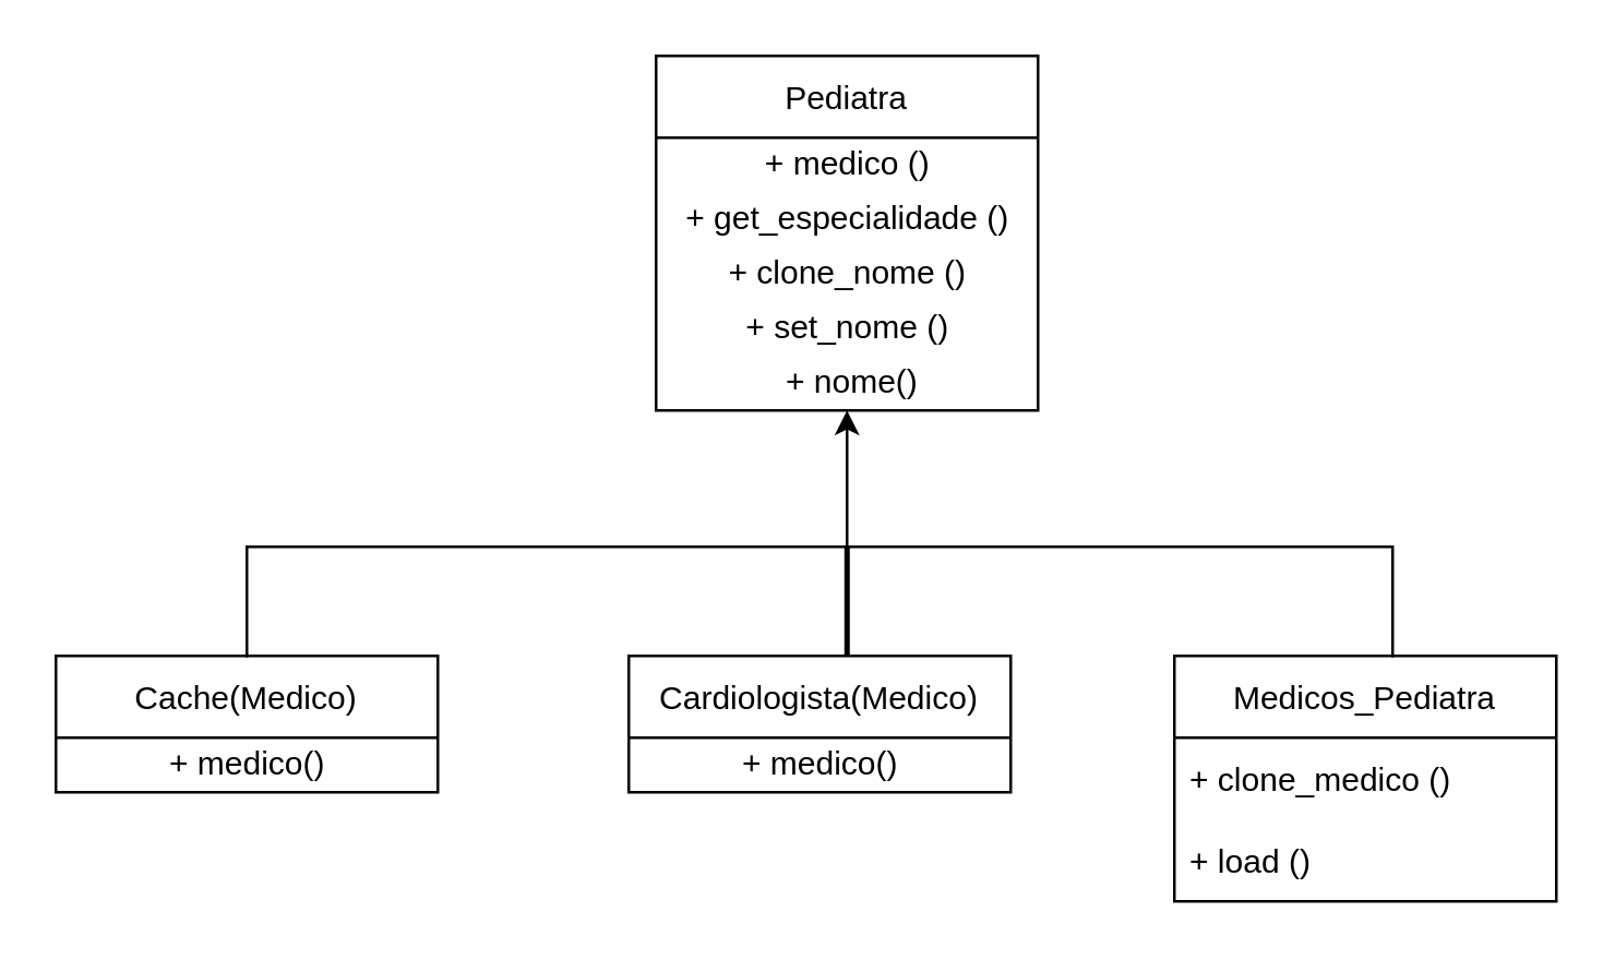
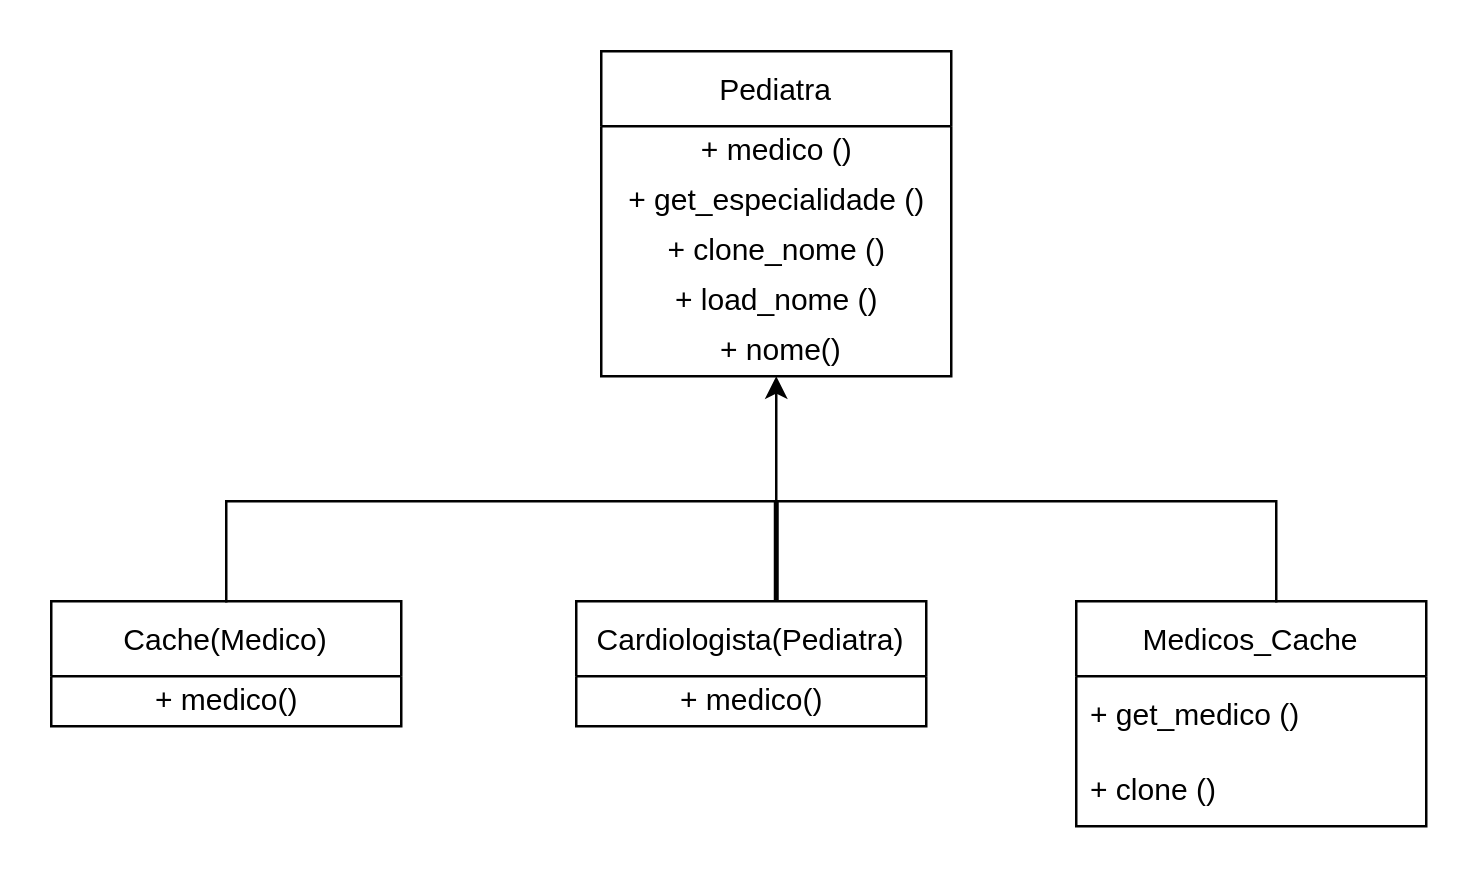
  <mxCell id="0" />
  <mxCell id="1" parent="0" />
  <mxCell id="2" value="Cache(Medico)" style="swimlane;fontStyle=0;childLayout=stackLayout;horizontal=1;startSize=30;horizontalStack=0;resizeParent=1;resizeParentMax=0;resizeLast=0;collapsible=1;marginBottom=0;" parent="1" vertex="1"><mxGeometry x="20" y="240" width="140" height="50" as="geometry" /></mxCell>
  <mxCell id="3" value="&lt;font style=&quot;vertical-align: inherit&quot;&gt;&lt;font style=&quot;vertical-align: inherit&quot;&gt;&lt;font style=&quot;vertical-align: inherit&quot;&gt;&lt;font style=&quot;vertical-align: inherit&quot;&gt;&lt;font style=&quot;vertical-align: inherit&quot;&gt;&lt;font style=&quot;vertical-align: inherit&quot;&gt;&lt;font style=&quot;vertical-align: inherit&quot;&gt;&lt;font style=&quot;vertical-align: inherit&quot;&gt;&lt;font style=&quot;vertical-align: inherit&quot;&gt;&lt;font style=&quot;vertical-align: inherit&quot;&gt;+ medico()&lt;/font&gt;&lt;/font&gt;&lt;/font&gt;&lt;/font&gt;&lt;/font&gt;&lt;/font&gt;&lt;/font&gt;&lt;/font&gt;&lt;/font&gt;&lt;/font&gt;" style="text;html=1;align=center;verticalAlign=middle;resizable=0;points=[];autosize=1;strokeColor=none;fillColor=none;" parent="2" vertex="1"><mxGeometry y="30" width="140" height="20" as="geometry" /></mxCell>
- <mxCell id="4" value="Cardiologista(Medico)" style="swimlane;fontStyle=0;childLayout=stackLayout;horizontal=1;startSize=30;horizontalStack=0;resizeParent=1;resizeParentMax=0;resizeLast=0;collapsible=1;marginBottom=0;" parent="1" vertex="1"><mxGeometry x="230" y="240" width="140" height="50" as="geometry" /></mxCell>
+ <mxCell id="4" value="Cardiologista(Pediatra)" style="swimlane;fontStyle=0;childLayout=stackLayout;horizontal=1;startSize=30;horizontalStack=0;resizeParent=1;resizeParentMax=0;resizeLast=0;collapsible=1;marginBottom=0;" parent="1" vertex="1"><mxGeometry x="230" y="240" width="140" height="50" as="geometry" /></mxCell>
  <mxCell id="5" value="&lt;font style=&quot;vertical-align: inherit&quot;&gt;&lt;font style=&quot;vertical-align: inherit&quot;&gt;+ medico()&lt;/font&gt;&lt;/font&gt;" style="text;html=1;align=center;verticalAlign=middle;resizable=0;points=[];autosize=1;strokeColor=none;fillColor=none;" parent="4" vertex="1"><mxGeometry y="30" width="140" height="20" as="geometry" /></mxCell>
  <mxCell id="6" value="Pediatra" style="swimlane;fontStyle=0;childLayout=stackLayout;horizontal=1;startSize=30;horizontalStack=0;resizeParent=1;resizeParentMax=0;resizeLast=0;collapsible=1;marginBottom=0;" parent="1" vertex="1"><mxGeometry x="240" y="20" width="140" height="130" as="geometry" /></mxCell>
  <mxCell id="7" value="+ medico ()" style="text;html=1;align=center;verticalAlign=middle;resizable=0;points=[];autosize=1;strokeColor=none;fillColor=none;" vertex="1" parent="6"><mxGeometry y="30" width="140" height="20" as="geometry" /></mxCell>
  <mxCell id="8" value="+ get_especialidade ()" style="text;html=1;align=center;verticalAlign=middle;resizable=0;points=[];autosize=1;strokeColor=none;fillColor=none;" vertex="1" parent="6"><mxGeometry y="50" width="140" height="20" as="geometry" /></mxCell>
  <mxCell id="9" value="+ clone_nome ()" style="text;html=1;align=center;verticalAlign=middle;resizable=0;points=[];autosize=1;strokeColor=none;fillColor=none;" vertex="1" parent="6"><mxGeometry y="70" width="140" height="20" as="geometry" /></mxCell>
- <mxCell id="10" value="+ set_nome ()" style="text;html=1;align=center;verticalAlign=middle;resizable=0;points=[];autosize=1;strokeColor=none;fillColor=none;" vertex="1" parent="6"><mxGeometry y="90" width="140" height="20" as="geometry" /></mxCell>
+ <mxCell id="10" value="+ load_nome ()" style="text;html=1;align=center;verticalAlign=middle;resizable=0;points=[];autosize=1;strokeColor=none;fillColor=none;" vertex="1" parent="6"><mxGeometry y="90" width="140" height="20" as="geometry" /></mxCell>
  <mxCell id="11" value="&amp;nbsp;+ nome()" style="text;html=1;align=center;verticalAlign=middle;resizable=0;points=[];autosize=1;strokeColor=none;fillColor=none;" vertex="1" parent="6"><mxGeometry y="110" width="140" height="20" as="geometry" /></mxCell>
- <mxCell id="12" value="Medicos_Pediatra" style="swimlane;fontStyle=0;childLayout=stackLayout;horizontal=1;startSize=30;horizontalStack=0;resizeParent=1;resizeParentMax=0;resizeLast=0;collapsible=1;marginBottom=0;" vertex="1" parent="1"><mxGeometry x="430" y="240" width="140" height="90" as="geometry" /></mxCell>
- <mxCell id="13" value="+ clone_medico ()" style="text;strokeColor=none;fillColor=none;align=left;verticalAlign=middle;spacingLeft=4;spacingRight=4;overflow=hidden;points=[[0,0.5],[1,0.5]];portConstraint=eastwest;rotatable=0;" vertex="1" parent="12"><mxGeometry y="30" width="140" height="30" as="geometry" /></mxCell>
- <mxCell id="14" value="+ load ()" style="text;strokeColor=none;fillColor=none;align=left;verticalAlign=middle;spacingLeft=4;spacingRight=4;overflow=hidden;points=[[0,0.5],[1,0.5]];portConstraint=eastwest;rotatable=0;" vertex="1" parent="12"><mxGeometry y="60" width="140" height="30" as="geometry" /></mxCell>
+ <mxCell id="12" value="Medicos_Cache" style="swimlane;fontStyle=0;childLayout=stackLayout;horizontal=1;startSize=30;horizontalStack=0;resizeParent=1;resizeParentMax=0;resizeLast=0;collapsible=1;marginBottom=0;" vertex="1" parent="1"><mxGeometry x="430" y="240" width="140" height="90" as="geometry" /></mxCell>
+ <mxCell id="13" value="+ get_medico ()" style="text;strokeColor=none;fillColor=none;align=left;verticalAlign=middle;spacingLeft=4;spacingRight=4;overflow=hidden;points=[[0,0.5],[1,0.5]];portConstraint=eastwest;rotatable=0;" vertex="1" parent="12"><mxGeometry y="30" width="140" height="30" as="geometry" /></mxCell>
+ <mxCell id="14" value="+ clone ()" style="text;strokeColor=none;fillColor=none;align=left;verticalAlign=middle;spacingLeft=4;spacingRight=4;overflow=hidden;points=[[0,0.5],[1,0.5]];portConstraint=eastwest;rotatable=0;" vertex="1" parent="12"><mxGeometry y="60" width="140" height="30" as="geometry" /></mxCell>
  <mxCell id="15" value="" style="shape=partialRectangle;whiteSpace=wrap;html=1;bottom=1;right=1;left=1;top=0;fillColor=none;routingCenterX=-0.5;direction=west;" vertex="1" parent="1"><mxGeometry x="90" y="200" width="420" height="40" as="geometry" /></mxCell>
  <mxCell id="16" value="" style="edgeStyle=orthogonalEdgeStyle;rounded=0;orthogonalLoop=1;jettySize=auto;html=1;" edge="1" parent="1" source="17" target="11"><mxGeometry relative="1" as="geometry" /></mxCell>
  <mxCell id="17" value="" style="line;strokeWidth=2;html=1;direction=south;" vertex="1" parent="1"><mxGeometry x="305" y="200" width="10" height="40" as="geometry" /></mxCell>
